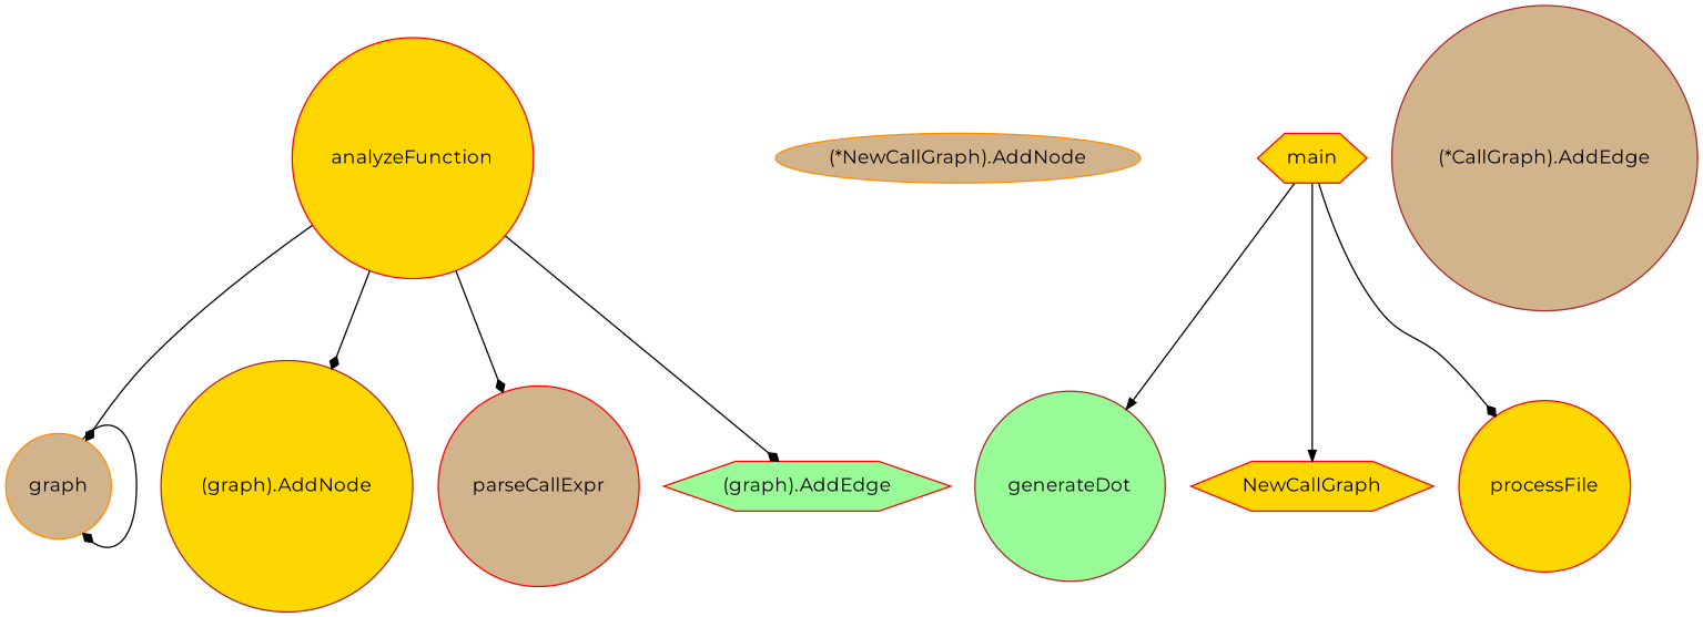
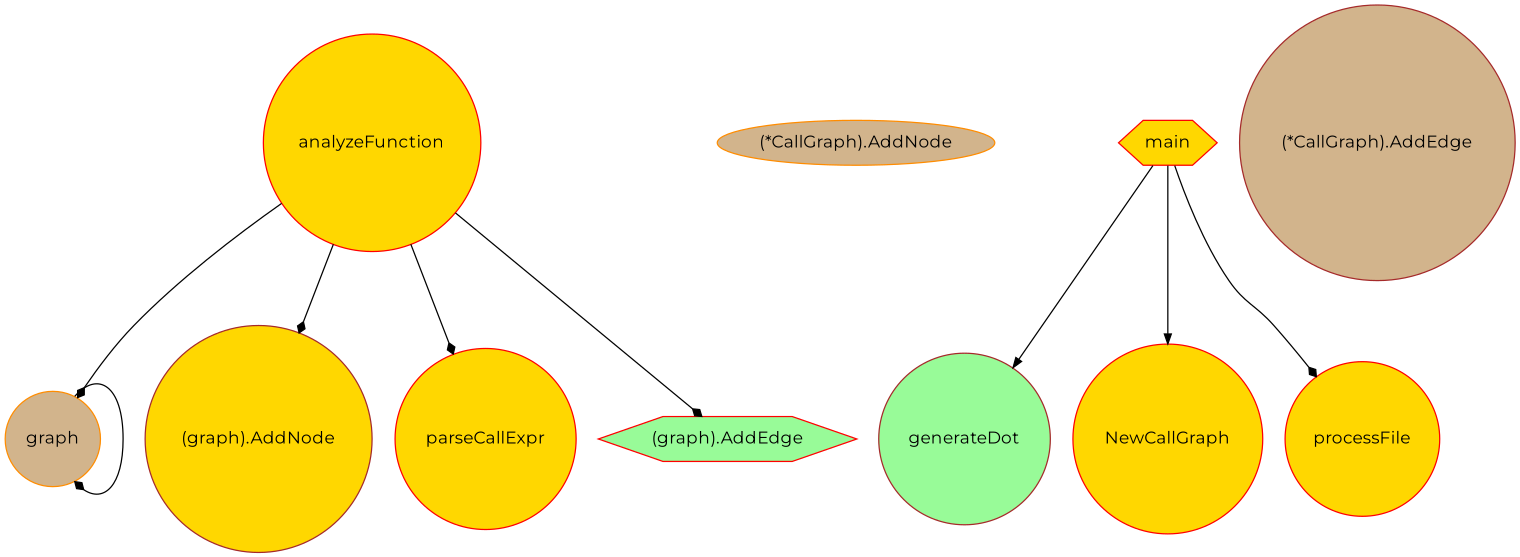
  digraph {
    fontname=Montserrat
    node [color=red fillcolor=gold fontname=Montserrat shape=circle style=filled]
    edge [arrowhead=diamond arrowsize=0.8 fontname=Montserrat]
    n1 [label=analyzeFunction]
    n2 [color=darkorange fillcolor=tan label="graph"]
    n3 [color=brown label="(graph).AddNode"]
-   n4 [fillcolor=tan label=parseCallExpr]
+   n4 [label=parseCallExpr]
    n5 [fillcolor=palegreen label="(graph).AddEdge" shape=hexagon]
-   n6 [color=darkorange fillcolor=tan label="(*NewCallGraph).AddNode" shape=ellipse]
+   n6 [color=darkorange fillcolor=tan label="(*CallGraph).AddNode" shape=ellipse]
    n7 [label=main shape=hexagon]
    n8 [color=brown fillcolor=palegreen label=generateDot]
-   n9 [label=NewCallGraph shape=hexagon]
+   n9 [label=NewCallGraph]
    n10 [label=processFile]
    n11 [color=brown fillcolor=tan label="(*CallGraph).AddEdge"]
    n1 -> n2
    n1 -> n3
    n1 -> n4
    n1 -> n5
    n2 -> n2
    n7 -> n8 [arrowhead=normal]
    n7 -> n9 [arrowhead=normal]
    n7 -> n10
  }
